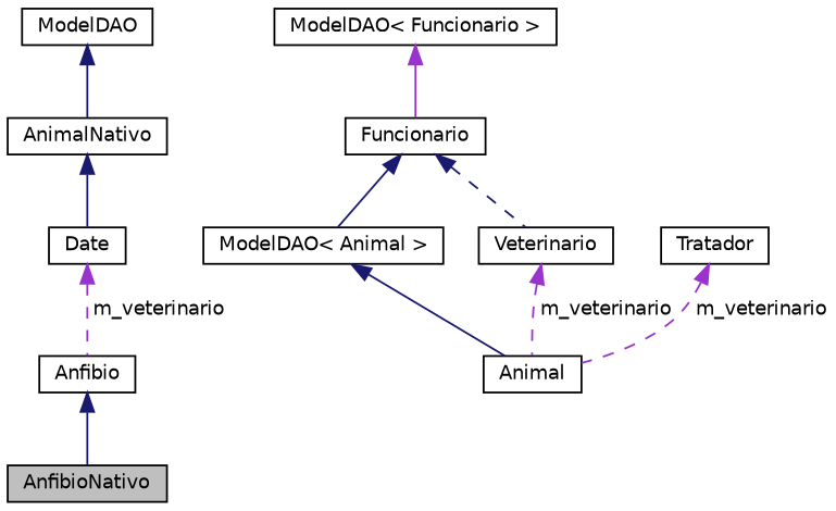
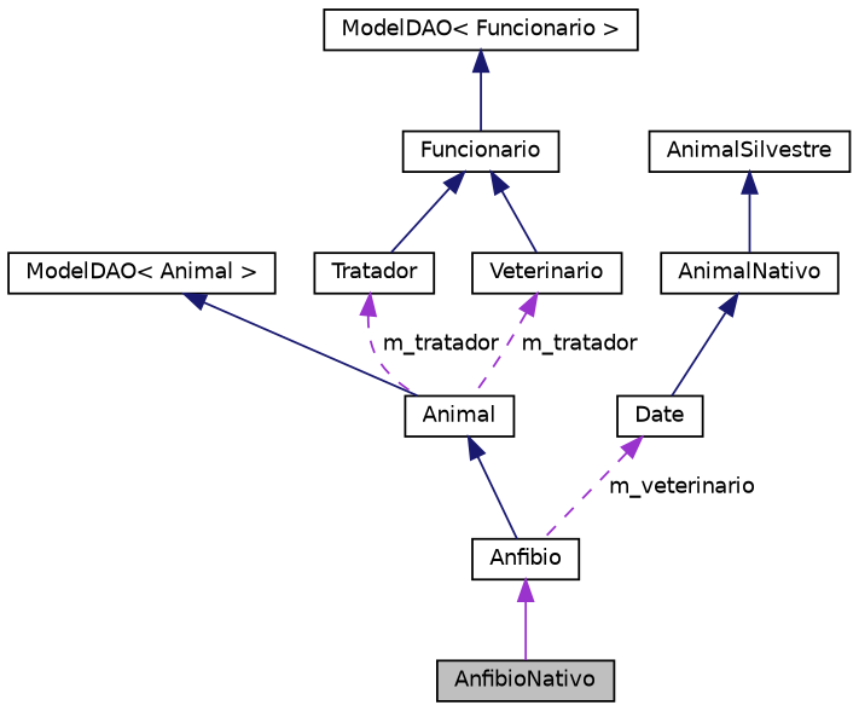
  digraph {
    node [color=black fillcolor=white fontname=Helvetica fontsize=10 shape=record style=filled]
    edge [color=midnightblue dir=back fontname=Helvetica fontsize=10 labelfontname=Helvetica labelfontsize=10 style=solid]
    n1 [fillcolor=grey75 fontcolor=black height=0.2 label=AnfibioNativo width=0.4]
    n2 [height=0.2 label=Anfibio width=0.4]
    n3 [height=0.2 label=Animal width=0.4]
    n4 [height=0.2 label="ModelDAO\< Animal \>" width=0.4]
    n5 [height=0.2 label=Tratador width=0.4]
    n6 [height=0.2 label=Funcionario width=0.4]
    n7 [height=0.2 label=Veterinario width=0.4]
    n8 [height=0.2 label="ModelDAO\< Funcionario \>" width=0.4]
    n9 [height=0.2 label=Date width=0.4]
    n10 [height=0.2 label=AnimalNativo width=0.4]
-   n11 [height=0.2 label=ModelDAO width=0.4]
-   n2 -> n1
+   n11 [height=0.2 label=AnimalSilvestre width=0.4]
+   n2 -> n1 [color=darkorchid3]
+   n3 -> n2
    n4 -> n3
-   n5 -> n3 [color=darkorchid3 label=" m_veterinario" style=dashed]
-   n6 -> n4
-   n6 -> n7 [style=dashed]
-   n7 -> n3 [color=darkorchid3 label=" m_veterinario" style=dashed]
-   n8 -> n6 [color=darkorchid3]
+   n5 -> n3 [color=darkorchid3 label=" m_tratador" style=dashed]
+   n6 -> n5
+   n6 -> n7
+   n7 -> n3 [color=darkorchid3 label=" m_tratador" style=dashed]
+   n8 -> n6
    n9 -> n2 [color=darkorchid3 label=" m_veterinario" style=dashed]
    n10 -> n9
    n11 -> n10
  }
